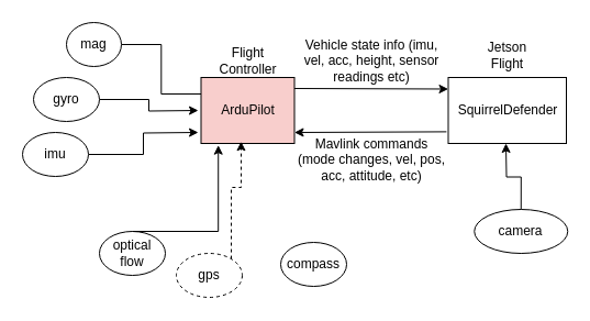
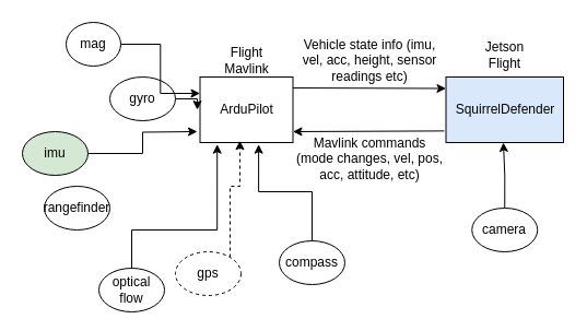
  <mxCell id="0" />
  <mxCell id="1" parent="0" />
  <mxCell id="2" value="" style="group" vertex="1" connectable="0" parent="1"><mxGeometry x="170" y="40" width="110" height="90" as="geometry" /></mxCell>
- <mxCell id="3" value="&lt;span style=&quot;text-wrap: wrap;&quot;&gt;Flight Controller&lt;/span&gt;" style="text;html=1;align=center;verticalAlign=middle;resizable=0;points=[];autosize=1;strokeColor=none;fillColor=none;" vertex="1" parent="2"><mxGeometry width="110" height="30" as="geometry" /></mxCell>
+ <mxCell id="3" value="&lt;span style=&quot;text-wrap: wrap;&quot;&gt;Flight Mavlink&lt;/span&gt;" style="text;html=1;align=center;verticalAlign=middle;resizable=0;points=[];autosize=1;strokeColor=none;fillColor=none;" vertex="1" parent="2"><mxGeometry width="110" height="30" as="geometry" /></mxCell>
  <mxCell id="4" style="edgeStyle=orthogonalEdgeStyle;rounded=0;orthogonalLoop=1;jettySize=auto;html=1;entryX=0;entryY=0.175;entryDx=0;entryDy=0;entryPerimeter=0;" edge="1" parent="2" target="8"><mxGeometry relative="1" as="geometry"><mxPoint x="217.5" y="60.31" as="targetPoint" /><mxPoint x="97.5" y="40" as="sourcePoint" /></mxGeometry></mxCell>
- <mxCell id="5" value="ArduPilot" style="rounded=0;whiteSpace=wrap;html=1;fillColor=#f8cecc;" vertex="1" parent="2"><mxGeometry x="12.5" y="30" width="85" height="60" as="geometry" /></mxCell>
+ <mxCell id="5" value="ArduPilot" style="rounded=0;whiteSpace=wrap;html=1;" vertex="1" parent="2"><mxGeometry x="12.5" y="30" width="85" height="60" as="geometry" /></mxCell>
  <mxCell id="6" style="edgeStyle=orthogonalEdgeStyle;rounded=0;orthogonalLoop=1;jettySize=auto;html=1;exitX=0.5;exitY=1;exitDx=0;exitDy=0;" edge="1" parent="2" source="5" target="5"><mxGeometry relative="1" as="geometry" /></mxCell>
  <mxCell id="7" value="" style="group" vertex="1" connectable="0" parent="1"><mxGeometry x="407.5" y="30" width="107.5" height="100" as="geometry" /></mxCell>
- <mxCell id="8" value="SquirrelDefender" style="rounded=0;whiteSpace=wrap;html=1;" vertex="1" parent="7"><mxGeometry y="40" width="107.5" height="60" as="geometry" /></mxCell>
+ <mxCell id="8" value="SquirrelDefender" style="rounded=0;whiteSpace=wrap;html=1;fillColor=#dae8fc;" vertex="1" parent="7"><mxGeometry y="40" width="107.5" height="60" as="geometry" /></mxCell>
  <mxCell id="9" value="&lt;span style=&quot;text-wrap: wrap;&quot;&gt;Jetson&lt;/span&gt;&lt;div&gt;&lt;span style=&quot;text-wrap: wrap;&quot;&gt;Flight&lt;/span&gt;&lt;/div&gt;" style="text;html=1;align=center;verticalAlign=middle;resizable=0;points=[];autosize=1;strokeColor=none;fillColor=none;" vertex="1" parent="7"><mxGeometry x="23.75" width="60" height="40" as="geometry" /></mxCell>
  <mxCell id="10" value="" style="endArrow=classic;html=1;rounded=0;exitX=-0.015;exitY=0.823;exitDx=0;exitDy=0;exitPerimeter=0;" edge="1" parent="1" source="8"><mxGeometry width="50" height="50" relative="1" as="geometry"><mxPoint x="347.5" y="170" as="sourcePoint" /><mxPoint x="267.5" y="120" as="targetPoint" /></mxGeometry></mxCell>
  <mxCell id="11" value="&lt;font style=&quot;font-size: 12px;&quot;&gt;Vehicle state info (imu, vel, acc, height, sensor readings etc)&lt;/font&gt;" style="text;html=1;align=center;verticalAlign=middle;whiteSpace=wrap;rounded=0;" vertex="1" parent="1"><mxGeometry x="267.5" y="30" width="140" height="50" as="geometry" /></mxCell>
  <mxCell id="12" value="&lt;font style=&quot;font-size: 12px;&quot;&gt;Mavlink commands (mode changes, vel, pos, acc, attitude, etc)&lt;/font&gt;" style="text;html=1;align=center;verticalAlign=middle;whiteSpace=wrap;rounded=0;" vertex="1" parent="1"><mxGeometry x="267.5" y="120" width="140" height="50" as="geometry" /></mxCell>
- <mxCell id="14" value="optical flow" style="ellipse;whiteSpace=wrap;html=1;" vertex="1" parent="1"><mxGeometry x="90" y="210" width="60" height="40" as="geometry" /></mxCell>
+ <mxCell id="13" value="rangefinder" style="ellipse;whiteSpace=wrap;html=1;" vertex="1" parent="1"><mxGeometry x="40" y="170" width="60" height="40" as="geometry" /></mxCell>
+ <mxCell id="14" value="optical flow" style="ellipse;whiteSpace=wrap;html=1;" vertex="1" parent="1"><mxGeometry x="90" y="245" width="60" height="40" as="geometry" /></mxCell>
  <mxCell id="15" value="gps" style="ellipse;whiteSpace=wrap;html=1;dashed=1;" vertex="1" parent="1"><mxGeometry x="160" y="230" width="60" height="40" as="geometry" /></mxCell>
  <mxCell id="16" style="edgeStyle=orthogonalEdgeStyle;rounded=0;orthogonalLoop=1;jettySize=auto;html=1;exitX=1;exitY=0.5;exitDx=0;exitDy=0;" edge="1" parent="1" source="17"><mxGeometry relative="1" as="geometry"><mxPoint x="180" y="120" as="targetPoint" /></mxGeometry></mxCell>
- <mxCell id="17" value="imu" style="ellipse;whiteSpace=wrap;html=1;" vertex="1" parent="1"><mxGeometry x="20" y="120" width="60" height="40" as="geometry" /></mxCell>
+ <mxCell id="17" value="imu" style="ellipse;whiteSpace=wrap;html=1;fillColor=#d5e8d4;" vertex="1" parent="1"><mxGeometry x="20" y="120" width="60" height="40" as="geometry" /></mxCell>
  <mxCell id="18" style="edgeStyle=orthogonalEdgeStyle;rounded=0;orthogonalLoop=1;jettySize=auto;html=1;exitX=1;exitY=0.5;exitDx=0;exitDy=0;" edge="1" parent="1" source="19"><mxGeometry relative="1" as="geometry"><mxPoint x="180" y="100" as="targetPoint" /></mxGeometry></mxCell>
- <mxCell id="19" value="gyro" style="ellipse;whiteSpace=wrap;html=1;" vertex="1" parent="1"><mxGeometry x="30" y="70" width="60" height="40" as="geometry" /></mxCell>
- <mxCell id="20" style="edgeStyle=orthogonalEdgeStyle;rounded=0;orthogonalLoop=1;jettySize=auto;html=1;entryX=0;entryY=0.25;entryDx=0;entryDy=0;endArrow=none;" edge="1" parent="1" source="21" target="5"><mxGeometry relative="1" as="geometry" /></mxCell>
+ <mxCell id="19" value="gyro" style="ellipse;whiteSpace=wrap;html=1;" vertex="1" parent="1"><mxGeometry x="100" y="70" width="60" height="40" as="geometry" /></mxCell>
+ <mxCell id="20" style="edgeStyle=orthogonalEdgeStyle;rounded=0;orthogonalLoop=1;jettySize=auto;html=1;entryX=0;entryY=0.25;entryDx=0;entryDy=0;" edge="1" parent="1" source="21" target="5"><mxGeometry relative="1" as="geometry" /></mxCell>
  <mxCell id="21" value="mag" style="ellipse;whiteSpace=wrap;html=1;" vertex="1" parent="1"><mxGeometry x="60" y="20" width="50" height="40" as="geometry" /></mxCell>
  <mxCell id="22" value="compass" style="ellipse;whiteSpace=wrap;html=1;" vertex="1" parent="1"><mxGeometry x="255" y="220" width="60" height="40" as="geometry" /></mxCell>
  <mxCell id="23" style="edgeStyle=orthogonalEdgeStyle;rounded=0;orthogonalLoop=1;jettySize=auto;html=1;entryX=0.185;entryY=1.028;entryDx=0;entryDy=0;entryPerimeter=0;" edge="1" parent="1" source="14" target="5"><mxGeometry relative="1" as="geometry"><Array as="points"><mxPoint x="198" y="210" /></Array></mxGeometry></mxCell>
  <mxCell id="24" style="edgeStyle=orthogonalEdgeStyle;rounded=0;orthogonalLoop=1;jettySize=auto;html=1;entryX=0.429;entryY=0.971;entryDx=0;entryDy=0;entryPerimeter=0;dashed=1;" edge="1" parent="1" source="15" target="5"><mxGeometry relative="1" as="geometry"><Array as="points"><mxPoint x="210" y="170" /><mxPoint x="219" y="170" /></Array></mxGeometry></mxCell>
+ <mxCell id="25" style="edgeStyle=orthogonalEdgeStyle;rounded=0;orthogonalLoop=1;jettySize=auto;html=1;entryX=0.631;entryY=1.028;entryDx=0;entryDy=0;entryPerimeter=0;" edge="1" parent="1" source="22" target="5"><mxGeometry relative="1" as="geometry" /></mxCell>
  <mxCell id="26" style="edgeStyle=orthogonalEdgeStyle;rounded=0;orthogonalLoop=1;jettySize=auto;html=1;" edge="1" parent="1" source="27"><mxGeometry relative="1" as="geometry"><mxPoint x="460" y="130" as="targetPoint" /></mxGeometry></mxCell>
- <mxCell id="27" value="camera" style="ellipse;whiteSpace=wrap;html=1;" vertex="1" parent="1"><mxGeometry x="431.25" y="190" width="85" height="40" as="geometry" /></mxCell>
+ <mxCell id="27" value="camera" style="ellipse;whiteSpace=wrap;html=1;" vertex="1" parent="1"><mxGeometry x="431.25" y="190" width="60" height="40" as="geometry" /></mxCell>
